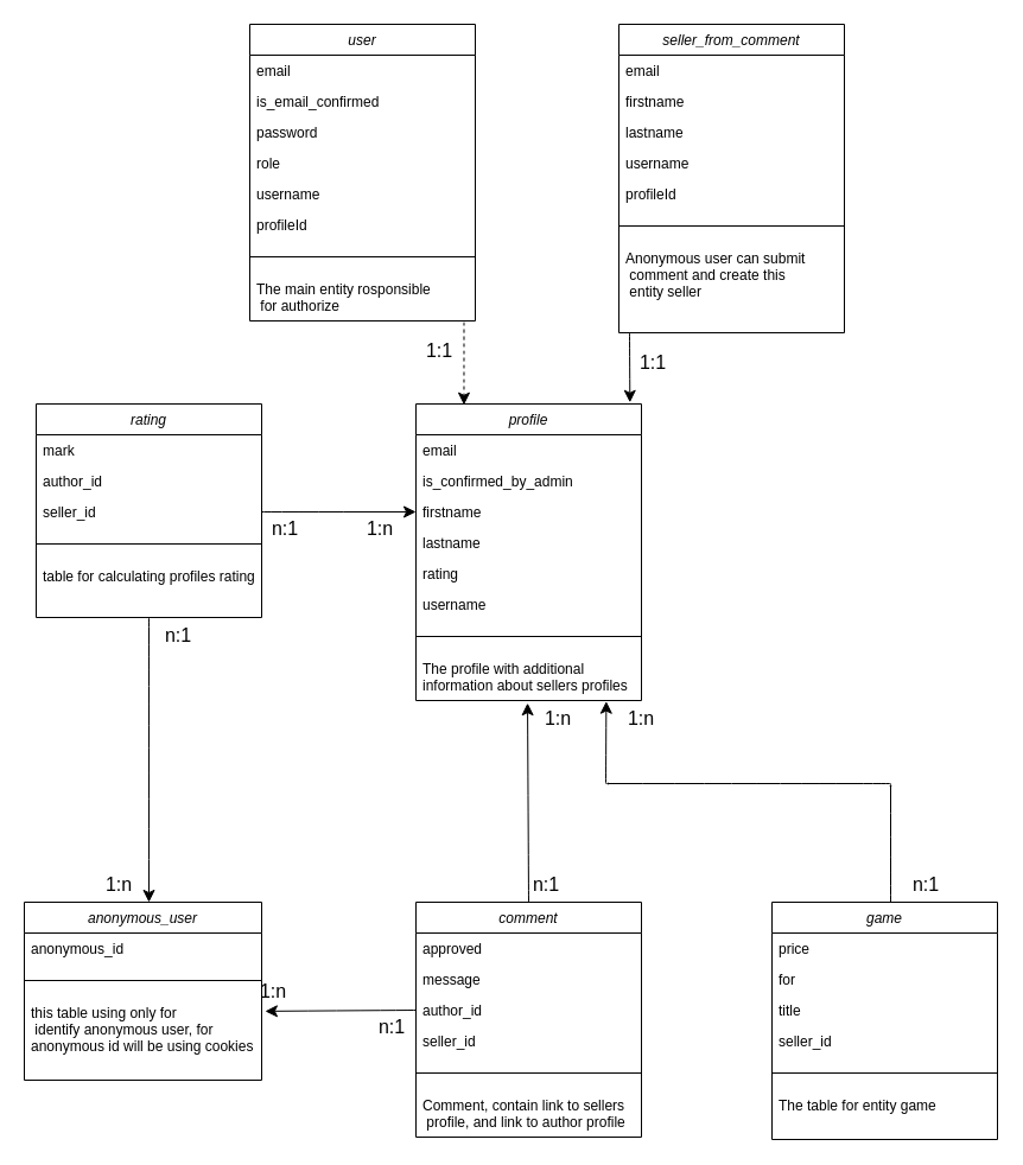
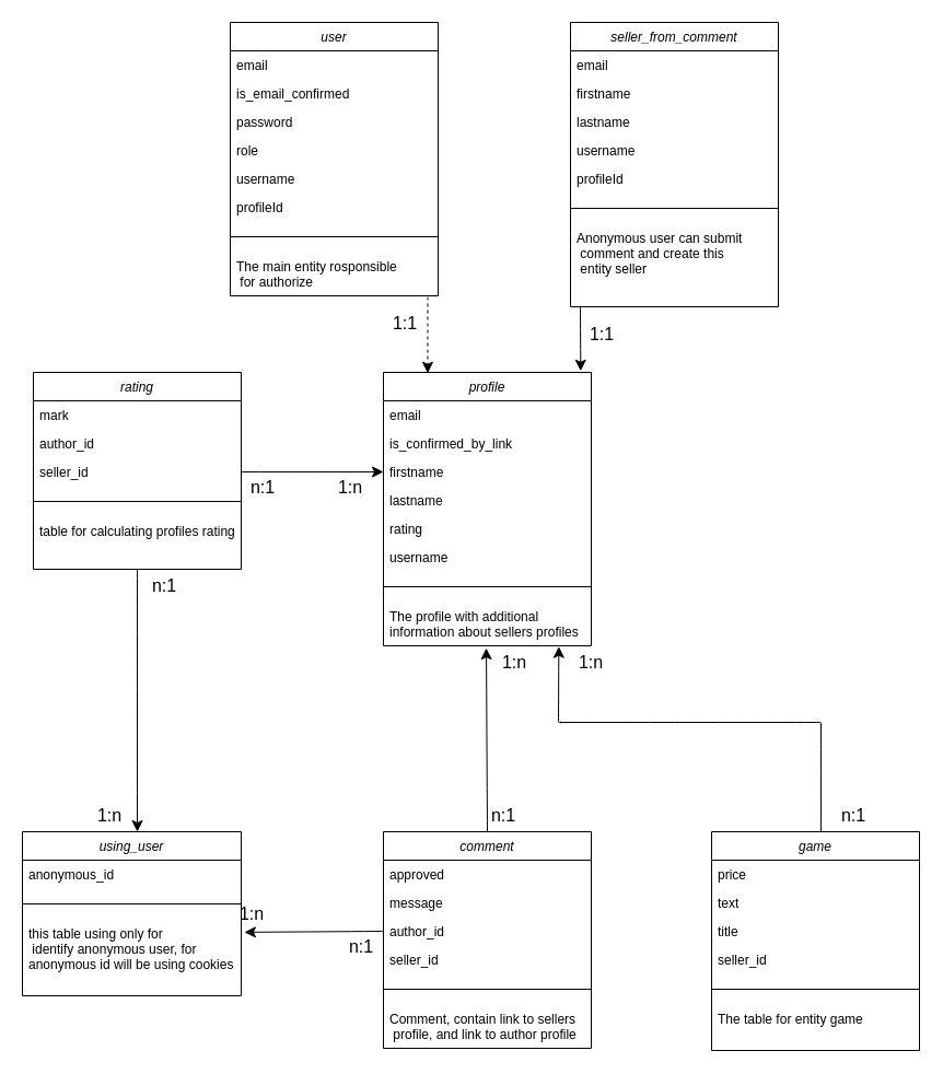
  <mxCell id="0" />
  <mxCell id="1" parent="0" />
  <mxCell id="2" value="user" style="swimlane;fontStyle=2;align=center;verticalAlign=top;childLayout=stackLayout;horizontal=1;startSize=26;horizontalStack=0;resizeParent=1;resizeLast=0;collapsible=1;marginBottom=0;rounded=0;shadow=0;strokeWidth=1;" parent="1" vertex="1"><mxGeometry x="210" y="20" width="190" height="250" as="geometry"><mxRectangle x="230" y="140" width="160" height="26" as="alternateBounds" /></mxGeometry></mxCell>
  <mxCell id="3" value="email" style="text;align=left;verticalAlign=top;spacingLeft=4;spacingRight=4;overflow=hidden;rotatable=0;points=[[0,0.5],[1,0.5]];portConstraint=eastwest;" parent="2" vertex="1"><mxGeometry y="26" width="190" height="26" as="geometry" /></mxCell>
  <mxCell id="4" value="is_email_confirmed" style="text;align=left;verticalAlign=top;spacingLeft=4;spacingRight=4;overflow=hidden;rotatable=0;points=[[0,0.5],[1,0.5]];portConstraint=eastwest;rounded=0;shadow=0;html=0;" parent="2" vertex="1"><mxGeometry y="52" width="190" height="26" as="geometry" /></mxCell>
  <mxCell id="5" value="password" style="text;align=left;verticalAlign=top;spacingLeft=4;spacingRight=4;overflow=hidden;rotatable=0;points=[[0,0.5],[1,0.5]];portConstraint=eastwest;rounded=0;shadow=0;html=0;" parent="2" vertex="1"><mxGeometry y="78" width="190" height="26" as="geometry" /></mxCell>
  <mxCell id="6" value="role&#10;" style="text;align=left;verticalAlign=top;spacingLeft=4;spacingRight=4;overflow=hidden;rotatable=0;points=[[0,0.5],[1,0.5]];portConstraint=eastwest;rounded=0;shadow=0;html=0;" vertex="1" parent="2"><mxGeometry y="104" width="190" height="26" as="geometry" /></mxCell>
  <mxCell id="7" value="username" style="text;align=left;verticalAlign=top;spacingLeft=4;spacingRight=4;overflow=hidden;rotatable=0;points=[[0,0.5],[1,0.5]];portConstraint=eastwest;rounded=0;shadow=0;html=0;" vertex="1" parent="2"><mxGeometry y="130" width="190" height="26" as="geometry" /></mxCell>
  <mxCell id="8" value="profileId" style="text;align=left;verticalAlign=top;spacingLeft=4;spacingRight=4;overflow=hidden;rotatable=0;points=[[0,0.5],[1,0.5]];portConstraint=eastwest;rounded=0;shadow=0;html=0;" vertex="1" parent="2"><mxGeometry y="156" width="190" height="26" as="geometry" /></mxCell>
  <mxCell id="9" value="" style="line;html=1;strokeWidth=1;align=left;verticalAlign=middle;spacingTop=-1;spacingLeft=3;spacingRight=3;rotatable=0;labelPosition=right;points=[];portConstraint=eastwest;" parent="2" vertex="1"><mxGeometry y="182" width="190" height="28" as="geometry" /></mxCell>
  <mxCell id="10" value="The main entity rosponsible&#10; for authorize" style="text;align=left;verticalAlign=top;spacingLeft=4;spacingRight=4;overflow=hidden;rotatable=0;points=[[0,0.5],[1,0.5]];portConstraint=eastwest;" parent="2" vertex="1"><mxGeometry y="210" width="190" height="40" as="geometry" /></mxCell>
  <mxCell id="11" style="edgeStyle=none;curved=1;rounded=0;orthogonalLoop=1;jettySize=auto;html=1;entryX=0.949;entryY=-0.005;entryDx=0;entryDy=0;fontSize=12;startSize=8;endSize=8;entryPerimeter=0;" edge="1" parent="1" target="20"><mxGeometry relative="1" as="geometry"><mxPoint x="530" y="280" as="sourcePoint" /></mxGeometry></mxCell>
  <mxCell id="12" value="seller_from_comment" style="swimlane;fontStyle=2;align=center;verticalAlign=top;childLayout=stackLayout;horizontal=1;startSize=26;horizontalStack=0;resizeParent=1;resizeLast=0;collapsible=1;marginBottom=0;rounded=0;shadow=0;strokeWidth=1;" vertex="1" parent="1"><mxGeometry x="521" y="20" width="190" height="260" as="geometry"><mxRectangle x="230" y="140" width="160" height="26" as="alternateBounds" /></mxGeometry></mxCell>
  <mxCell id="13" value="email" style="text;align=left;verticalAlign=top;spacingLeft=4;spacingRight=4;overflow=hidden;rotatable=0;points=[[0,0.5],[1,0.5]];portConstraint=eastwest;" vertex="1" parent="12"><mxGeometry y="26" width="190" height="26" as="geometry" /></mxCell>
  <mxCell id="14" value="firstname" style="text;align=left;verticalAlign=top;spacingLeft=4;spacingRight=4;overflow=hidden;rotatable=0;points=[[0,0.5],[1,0.5]];portConstraint=eastwest;rounded=0;shadow=0;html=0;" vertex="1" parent="12"><mxGeometry y="52" width="190" height="26" as="geometry" /></mxCell>
  <mxCell id="15" value="lastname" style="text;align=left;verticalAlign=top;spacingLeft=4;spacingRight=4;overflow=hidden;rotatable=0;points=[[0,0.5],[1,0.5]];portConstraint=eastwest;rounded=0;shadow=0;html=0;" vertex="1" parent="12"><mxGeometry y="78" width="190" height="26" as="geometry" /></mxCell>
  <mxCell id="16" value="username" style="text;align=left;verticalAlign=top;spacingLeft=4;spacingRight=4;overflow=hidden;rotatable=0;points=[[0,0.5],[1,0.5]];portConstraint=eastwest;rounded=0;shadow=0;html=0;" vertex="1" parent="12"><mxGeometry y="104" width="190" height="26" as="geometry" /></mxCell>
  <mxCell id="17" value="profileId" style="text;align=left;verticalAlign=top;spacingLeft=4;spacingRight=4;overflow=hidden;rotatable=0;points=[[0,0.5],[1,0.5]];portConstraint=eastwest;rounded=0;shadow=0;html=0;" vertex="1" parent="12"><mxGeometry y="130" width="190" height="26" as="geometry" /></mxCell>
  <mxCell id="18" value="" style="line;html=1;strokeWidth=1;align=left;verticalAlign=middle;spacingTop=-1;spacingLeft=3;spacingRight=3;rotatable=0;labelPosition=right;points=[];portConstraint=eastwest;" vertex="1" parent="12"><mxGeometry y="156" width="190" height="28" as="geometry" /></mxCell>
  <mxCell id="19" value="Anonymous user can submit&#10; comment and create this&#10; entity seller" style="text;align=left;verticalAlign=top;spacingLeft=4;spacingRight=4;overflow=hidden;rotatable=0;points=[[0,0.5],[1,0.5]];portConstraint=eastwest;" vertex="1" parent="12"><mxGeometry y="184" width="190" height="56" as="geometry" /></mxCell>
  <mxCell id="20" value="profile" style="swimlane;fontStyle=2;align=center;verticalAlign=top;childLayout=stackLayout;horizontal=1;startSize=26;horizontalStack=0;resizeParent=1;resizeLast=0;collapsible=1;marginBottom=0;rounded=0;shadow=0;strokeWidth=1;" vertex="1" parent="1"><mxGeometry x="350" y="340" width="190" height="250" as="geometry"><mxRectangle x="230" y="140" width="160" height="26" as="alternateBounds" /></mxGeometry></mxCell>
  <mxCell id="21" value="email" style="text;align=left;verticalAlign=top;spacingLeft=4;spacingRight=4;overflow=hidden;rotatable=0;points=[[0,0.5],[1,0.5]];portConstraint=eastwest;" vertex="1" parent="20"><mxGeometry y="26" width="190" height="26" as="geometry" /></mxCell>
- <mxCell id="22" value="is_confirmed_by_admin" style="text;align=left;verticalAlign=top;spacingLeft=4;spacingRight=4;overflow=hidden;rotatable=0;points=[[0,0.5],[1,0.5]];portConstraint=eastwest;rounded=0;shadow=0;html=0;" vertex="1" parent="20"><mxGeometry y="52" width="190" height="26" as="geometry" /></mxCell>
+ <mxCell id="22" value="is_confirmed_by_link" style="text;align=left;verticalAlign=top;spacingLeft=4;spacingRight=4;overflow=hidden;rotatable=0;points=[[0,0.5],[1,0.5]];portConstraint=eastwest;rounded=0;shadow=0;html=0;" vertex="1" parent="20"><mxGeometry y="52" width="190" height="26" as="geometry" /></mxCell>
  <mxCell id="23" value="firstname" style="text;align=left;verticalAlign=top;spacingLeft=4;spacingRight=4;overflow=hidden;rotatable=0;points=[[0,0.5],[1,0.5]];portConstraint=eastwest;rounded=0;shadow=0;html=0;" vertex="1" parent="20"><mxGeometry y="78" width="190" height="26" as="geometry" /></mxCell>
  <mxCell id="24" value="lastname" style="text;align=left;verticalAlign=top;spacingLeft=4;spacingRight=4;overflow=hidden;rotatable=0;points=[[0,0.5],[1,0.5]];portConstraint=eastwest;rounded=0;shadow=0;html=0;" vertex="1" parent="20"><mxGeometry y="104" width="190" height="26" as="geometry" /></mxCell>
  <mxCell id="25" value="rating" style="text;align=left;verticalAlign=top;spacingLeft=4;spacingRight=4;overflow=hidden;rotatable=0;points=[[0,0.5],[1,0.5]];portConstraint=eastwest;rounded=0;shadow=0;html=0;" vertex="1" parent="20"><mxGeometry y="130" width="190" height="26" as="geometry" /></mxCell>
  <mxCell id="26" value="username" style="text;align=left;verticalAlign=top;spacingLeft=4;spacingRight=4;overflow=hidden;rotatable=0;points=[[0,0.5],[1,0.5]];portConstraint=eastwest;rounded=0;shadow=0;html=0;" vertex="1" parent="20"><mxGeometry y="156" width="190" height="26" as="geometry" /></mxCell>
  <mxCell id="27" value="" style="line;html=1;strokeWidth=1;align=left;verticalAlign=middle;spacingTop=-1;spacingLeft=3;spacingRight=3;rotatable=0;labelPosition=right;points=[];portConstraint=eastwest;" vertex="1" parent="20"><mxGeometry y="182" width="190" height="28" as="geometry" /></mxCell>
  <mxCell id="28" value="The profile with additional &#10;information about sellers profiles" style="text;align=left;verticalAlign=top;spacingLeft=4;spacingRight=4;overflow=hidden;rotatable=0;points=[[0,0.5],[1,0.5]];portConstraint=eastwest;" vertex="1" parent="20"><mxGeometry y="210" width="190" height="40" as="geometry" /></mxCell>
  <mxCell id="29" style="edgeStyle=none;curved=1;rounded=0;orthogonalLoop=1;jettySize=auto;html=1;entryX=0.213;entryY=0.003;entryDx=0;entryDy=0;fontSize=12;startSize=8;endSize=8;exitX=0.95;exitY=1.03;exitDx=0;exitDy=0;exitPerimeter=0;entryPerimeter=0;dashed=1;" edge="1" parent="1" source="10" target="20"><mxGeometry relative="1" as="geometry" /></mxCell>
  <mxCell id="30" value="1:1" style="text;html=1;align=center;verticalAlign=middle;whiteSpace=wrap;rounded=0;fontSize=16;" vertex="1" parent="1"><mxGeometry x="360" y="290" width="20" height="10" as="geometry" /></mxCell>
  <mxCell id="31" value="1:1" style="text;html=1;align=center;verticalAlign=middle;whiteSpace=wrap;rounded=0;fontSize=16;" vertex="1" parent="1"><mxGeometry x="540" y="300" width="20" height="10" as="geometry" /></mxCell>
  <mxCell id="32" value="comment" style="swimlane;fontStyle=2;align=center;verticalAlign=top;childLayout=stackLayout;horizontal=1;startSize=26;horizontalStack=0;resizeParent=1;resizeLast=0;collapsible=1;marginBottom=0;rounded=0;shadow=0;strokeWidth=1;" vertex="1" parent="1"><mxGeometry x="350" y="760" width="190" height="198" as="geometry"><mxRectangle x="230" y="140" width="160" height="26" as="alternateBounds" /></mxGeometry></mxCell>
  <mxCell id="33" value="approved" style="text;align=left;verticalAlign=top;spacingLeft=4;spacingRight=4;overflow=hidden;rotatable=0;points=[[0,0.5],[1,0.5]];portConstraint=eastwest;" vertex="1" parent="32"><mxGeometry y="26" width="190" height="26" as="geometry" /></mxCell>
  <mxCell id="34" value="message" style="text;align=left;verticalAlign=top;spacingLeft=4;spacingRight=4;overflow=hidden;rotatable=0;points=[[0,0.5],[1,0.5]];portConstraint=eastwest;rounded=0;shadow=0;html=0;" vertex="1" parent="32"><mxGeometry y="52" width="190" height="26" as="geometry" /></mxCell>
  <mxCell id="35" value="author_id" style="text;align=left;verticalAlign=top;spacingLeft=4;spacingRight=4;overflow=hidden;rotatable=0;points=[[0,0.5],[1,0.5]];portConstraint=eastwest;rounded=0;shadow=0;html=0;" vertex="1" parent="32"><mxGeometry y="78" width="190" height="26" as="geometry" /></mxCell>
  <mxCell id="36" value="seller_id" style="text;align=left;verticalAlign=top;spacingLeft=4;spacingRight=4;overflow=hidden;rotatable=0;points=[[0,0.5],[1,0.5]];portConstraint=eastwest;rounded=0;shadow=0;html=0;" vertex="1" parent="32"><mxGeometry y="104" width="190" height="26" as="geometry" /></mxCell>
  <mxCell id="37" value="" style="line;html=1;strokeWidth=1;align=left;verticalAlign=middle;spacingTop=-1;spacingLeft=3;spacingRight=3;rotatable=0;labelPosition=right;points=[];portConstraint=eastwest;" vertex="1" parent="32"><mxGeometry y="130" width="190" height="28" as="geometry" /></mxCell>
  <mxCell id="38" value="Comment, contain link to sellers&#10; profile, and link to author profile" style="text;align=left;verticalAlign=top;spacingLeft=4;spacingRight=4;overflow=hidden;rotatable=0;points=[[0,0.5],[1,0.5]];portConstraint=eastwest;" vertex="1" parent="32"><mxGeometry y="158" width="190" height="40" as="geometry" /></mxCell>
  <mxCell id="39" style="edgeStyle=none;curved=1;rounded=0;orthogonalLoop=1;jettySize=auto;html=1;exitX=0.5;exitY=0;exitDx=0;exitDy=0;entryX=0.495;entryY=1.054;entryDx=0;entryDy=0;entryPerimeter=0;fontSize=12;startSize=8;endSize=8;" edge="1" parent="1" source="32" target="28"><mxGeometry relative="1" as="geometry" /></mxCell>
- <mxCell id="40" value="anonymous_user" style="swimlane;fontStyle=2;align=center;verticalAlign=top;childLayout=stackLayout;horizontal=1;startSize=26;horizontalStack=0;resizeParent=1;resizeLast=0;collapsible=1;marginBottom=0;rounded=0;shadow=0;strokeWidth=1;" vertex="1" parent="1"><mxGeometry x="20" y="760" width="200" height="150" as="geometry"><mxRectangle x="230" y="140" width="160" height="26" as="alternateBounds" /></mxGeometry></mxCell>
+ <mxCell id="40" value="using_user" style="swimlane;fontStyle=2;align=center;verticalAlign=top;childLayout=stackLayout;horizontal=1;startSize=26;horizontalStack=0;resizeParent=1;resizeLast=0;collapsible=1;marginBottom=0;rounded=0;shadow=0;strokeWidth=1;" vertex="1" parent="1"><mxGeometry x="20" y="760" width="200" height="150" as="geometry"><mxRectangle x="230" y="140" width="160" height="26" as="alternateBounds" /></mxGeometry></mxCell>
  <mxCell id="41" value="anonymous_id" style="text;align=left;verticalAlign=top;spacingLeft=4;spacingRight=4;overflow=hidden;rotatable=0;points=[[0,0.5],[1,0.5]];portConstraint=eastwest;rounded=0;shadow=0;html=0;" vertex="1" parent="40"><mxGeometry y="26" width="200" height="26" as="geometry" /></mxCell>
  <mxCell id="42" value="" style="line;html=1;strokeWidth=1;align=left;verticalAlign=middle;spacingTop=-1;spacingLeft=3;spacingRight=3;rotatable=0;labelPosition=right;points=[];portConstraint=eastwest;" vertex="1" parent="40"><mxGeometry y="52" width="200" height="28" as="geometry" /></mxCell>
  <mxCell id="43" value="this table using only for&#10; identify anonymous user, for&#10;anonymous id will be using cookies" style="text;align=left;verticalAlign=top;spacingLeft=4;spacingRight=4;overflow=hidden;rotatable=0;points=[[0,0.5],[1,0.5]];portConstraint=eastwest;" vertex="1" parent="40"><mxGeometry y="80" width="200" height="60" as="geometry" /></mxCell>
  <mxCell id="44" style="edgeStyle=none;curved=1;rounded=0;orthogonalLoop=1;jettySize=auto;html=1;exitX=0;exitY=0.5;exitDx=0;exitDy=0;entryX=0.382;entryY=1.063;entryDx=0;entryDy=0;entryPerimeter=0;fontSize=12;startSize=8;endSize=8;" edge="1" parent="1" source="35" target="47"><mxGeometry relative="1" as="geometry" /></mxCell>
  <mxCell id="45" value="1:n&lt;div&gt;&lt;br&gt;&lt;/div&gt;" style="text;html=1;align=center;verticalAlign=middle;whiteSpace=wrap;rounded=0;fontSize=16;" vertex="1" parent="1"><mxGeometry x="440" y="600" width="60" height="30" as="geometry" /></mxCell>
  <mxCell id="46" value="n:1" style="text;html=1;align=center;verticalAlign=middle;whiteSpace=wrap;rounded=0;fontSize=16;" vertex="1" parent="1"><mxGeometry x="430" y="730" width="60" height="30" as="geometry" /></mxCell>
  <mxCell id="47" value="1:n" style="text;html=1;align=center;verticalAlign=middle;whiteSpace=wrap;rounded=0;fontSize=16;" vertex="1" parent="1"><mxGeometry x="200" y="820" width="60" height="30" as="geometry" /></mxCell>
  <mxCell id="48" style="edgeStyle=none;curved=1;rounded=0;orthogonalLoop=1;jettySize=auto;html=1;exitX=0.75;exitY=1;exitDx=0;exitDy=0;fontSize=12;startSize=8;endSize=8;" edge="1" parent="1" source="47" target="47"><mxGeometry relative="1" as="geometry" /></mxCell>
  <mxCell id="49" value="n:1" style="text;html=1;align=center;verticalAlign=middle;whiteSpace=wrap;rounded=0;fontSize=16;" vertex="1" parent="1"><mxGeometry x="300" y="850" width="60" height="30" as="geometry" /></mxCell>
  <mxCell id="50" value="game" style="swimlane;fontStyle=2;align=center;verticalAlign=top;childLayout=stackLayout;horizontal=1;startSize=26;horizontalStack=0;resizeParent=1;resizeLast=0;collapsible=1;marginBottom=0;rounded=0;shadow=0;strokeWidth=1;" vertex="1" parent="1"><mxGeometry x="650" y="760" width="190" height="200" as="geometry"><mxRectangle x="230" y="140" width="160" height="26" as="alternateBounds" /></mxGeometry></mxCell>
  <mxCell id="51" value="price" style="text;align=left;verticalAlign=top;spacingLeft=4;spacingRight=4;overflow=hidden;rotatable=0;points=[[0,0.5],[1,0.5]];portConstraint=eastwest;" vertex="1" parent="50"><mxGeometry y="26" width="190" height="26" as="geometry" /></mxCell>
- <mxCell id="52" value="for" style="text;align=left;verticalAlign=top;spacingLeft=4;spacingRight=4;overflow=hidden;rotatable=0;points=[[0,0.5],[1,0.5]];portConstraint=eastwest;rounded=0;shadow=0;html=0;" vertex="1" parent="50"><mxGeometry y="52" width="190" height="26" as="geometry" /></mxCell>
+ <mxCell id="52" value="text" style="text;align=left;verticalAlign=top;spacingLeft=4;spacingRight=4;overflow=hidden;rotatable=0;points=[[0,0.5],[1,0.5]];portConstraint=eastwest;rounded=0;shadow=0;html=0;" vertex="1" parent="50"><mxGeometry y="52" width="190" height="26" as="geometry" /></mxCell>
  <mxCell id="53" value="title" style="text;align=left;verticalAlign=top;spacingLeft=4;spacingRight=4;overflow=hidden;rotatable=0;points=[[0,0.5],[1,0.5]];portConstraint=eastwest;rounded=0;shadow=0;html=0;" vertex="1" parent="50"><mxGeometry y="78" width="190" height="26" as="geometry" /></mxCell>
  <mxCell id="54" value="seller_id" style="text;align=left;verticalAlign=top;spacingLeft=4;spacingRight=4;overflow=hidden;rotatable=0;points=[[0,0.5],[1,0.5]];portConstraint=eastwest;rounded=0;shadow=0;html=0;" vertex="1" parent="50"><mxGeometry y="104" width="190" height="26" as="geometry" /></mxCell>
  <mxCell id="55" value="" style="line;html=1;strokeWidth=1;align=left;verticalAlign=middle;spacingTop=-1;spacingLeft=3;spacingRight=3;rotatable=0;labelPosition=right;points=[];portConstraint=eastwest;" vertex="1" parent="50"><mxGeometry y="130" width="190" height="28" as="geometry" /></mxCell>
  <mxCell id="56" value="The table for entity game" style="text;align=left;verticalAlign=top;spacingLeft=4;spacingRight=4;overflow=hidden;rotatable=0;points=[[0,0.5],[1,0.5]];portConstraint=eastwest;" vertex="1" parent="50"><mxGeometry y="158" width="190" height="40" as="geometry" /></mxCell>
  <mxCell id="57" value="" style="endArrow=classic;html=1;rounded=0;fontSize=12;startSize=8;endSize=0;curved=1;strokeColor=default;" edge="1" parent="1"><mxGeometry width="50" height="50" relative="1" as="geometry"><mxPoint x="750" y="760" as="sourcePoint" /><mxPoint x="750" y="660" as="targetPoint" /></mxGeometry></mxCell>
  <mxCell id="58" value="" style="endArrow=classic;html=1;rounded=0;fontSize=12;startSize=8;endSize=0;curved=1;" edge="1" parent="1"><mxGeometry width="50" height="50" relative="1" as="geometry"><mxPoint x="750" y="660" as="sourcePoint" /><mxPoint x="510" y="660" as="targetPoint" /></mxGeometry></mxCell>
  <mxCell id="59" value="" style="endArrow=classic;html=1;rounded=0;fontSize=12;startSize=8;endSize=8;curved=1;entryX=0.844;entryY=1.017;entryDx=0;entryDy=0;entryPerimeter=0;" edge="1" parent="1" target="28"><mxGeometry width="50" height="50" relative="1" as="geometry"><mxPoint x="510" y="660" as="sourcePoint" /><mxPoint x="840" y="570" as="targetPoint" /></mxGeometry></mxCell>
  <mxCell id="60" style="edgeStyle=none;curved=1;rounded=0;orthogonalLoop=1;jettySize=auto;html=1;exitX=0.5;exitY=1;exitDx=0;exitDy=0;fontSize=12;startSize=8;endSize=8;" edge="1" parent="1" source="61"><mxGeometry relative="1" as="geometry"><mxPoint x="125" y="760" as="targetPoint" /></mxGeometry></mxCell>
  <mxCell id="61" value="rating" style="swimlane;fontStyle=2;align=center;verticalAlign=top;childLayout=stackLayout;horizontal=1;startSize=26;horizontalStack=0;resizeParent=1;resizeLast=0;collapsible=1;marginBottom=0;rounded=0;shadow=0;strokeWidth=1;" vertex="1" parent="1"><mxGeometry x="30" y="340" width="190" height="180" as="geometry"><mxRectangle x="230" y="140" width="160" height="26" as="alternateBounds" /></mxGeometry></mxCell>
  <mxCell id="62" value="mark" style="text;align=left;verticalAlign=top;spacingLeft=4;spacingRight=4;overflow=hidden;rotatable=0;points=[[0,0.5],[1,0.5]];portConstraint=eastwest;" vertex="1" parent="61"><mxGeometry y="26" width="190" height="26" as="geometry" /></mxCell>
  <mxCell id="63" value="author_id" style="text;align=left;verticalAlign=top;spacingLeft=4;spacingRight=4;overflow=hidden;rotatable=0;points=[[0,0.5],[1,0.5]];portConstraint=eastwest;rounded=0;shadow=0;html=0;" vertex="1" parent="61"><mxGeometry y="52" width="190" height="26" as="geometry" /></mxCell>
  <mxCell id="64" value="seller_id" style="text;align=left;verticalAlign=top;spacingLeft=4;spacingRight=4;overflow=hidden;rotatable=0;points=[[0,0.5],[1,0.5]];portConstraint=eastwest;rounded=0;shadow=0;html=0;" vertex="1" parent="61"><mxGeometry y="78" width="190" height="26" as="geometry" /></mxCell>
  <mxCell id="65" value="" style="line;html=1;strokeWidth=1;align=left;verticalAlign=middle;spacingTop=-1;spacingLeft=3;spacingRight=3;rotatable=0;labelPosition=right;points=[];portConstraint=eastwest;" vertex="1" parent="61"><mxGeometry y="104" width="190" height="28" as="geometry" /></mxCell>
  <mxCell id="66" value="table for calculating profiles rating" style="text;align=left;verticalAlign=top;spacingLeft=4;spacingRight=4;overflow=hidden;rotatable=0;points=[[0,0.5],[1,0.5]];portConstraint=eastwest;" vertex="1" parent="61"><mxGeometry y="132" width="190" height="40" as="geometry" /></mxCell>
  <mxCell id="67" style="edgeStyle=none;curved=1;rounded=0;orthogonalLoop=1;jettySize=auto;html=1;exitX=1;exitY=0.5;exitDx=0;exitDy=0;fontSize=12;startSize=8;endSize=8;" edge="1" parent="1" source="64" target="23"><mxGeometry relative="1" as="geometry" /></mxCell>
  <mxCell id="68" value="1:n&lt;div&gt;&lt;br&gt;&lt;/div&gt;" style="text;html=1;align=center;verticalAlign=middle;whiteSpace=wrap;rounded=0;fontSize=16;" vertex="1" parent="1"><mxGeometry x="510" y="600" width="60" height="30" as="geometry" /></mxCell>
  <mxCell id="69" value="n:1" style="text;html=1;align=center;verticalAlign=middle;whiteSpace=wrap;rounded=0;fontSize=16;" vertex="1" parent="1"><mxGeometry x="750" y="730" width="60" height="30" as="geometry" /></mxCell>
  <mxCell id="70" value="1:n&lt;div&gt;&lt;br&gt;&lt;/div&gt;" style="text;html=1;align=center;verticalAlign=middle;whiteSpace=wrap;rounded=0;fontSize=16;" vertex="1" parent="1"><mxGeometry x="70" y="740" width="60" height="30" as="geometry" /></mxCell>
  <mxCell id="71" value="n:1" style="text;html=1;align=center;verticalAlign=middle;whiteSpace=wrap;rounded=0;fontSize=16;" vertex="1" parent="1"><mxGeometry x="120" y="520" width="60" height="30" as="geometry" /></mxCell>
  <mxCell id="72" value="1:n&lt;div&gt;&lt;br&gt;&lt;/div&gt;" style="text;html=1;align=center;verticalAlign=middle;whiteSpace=wrap;rounded=0;fontSize=16;" vertex="1" parent="1"><mxGeometry x="290" y="440" width="60" height="30" as="geometry" /></mxCell>
  <mxCell id="73" value="n:1" style="text;html=1;align=center;verticalAlign=middle;whiteSpace=wrap;rounded=0;fontSize=16;" vertex="1" parent="1"><mxGeometry x="210" y="430" width="60" height="30" as="geometry" /></mxCell>
